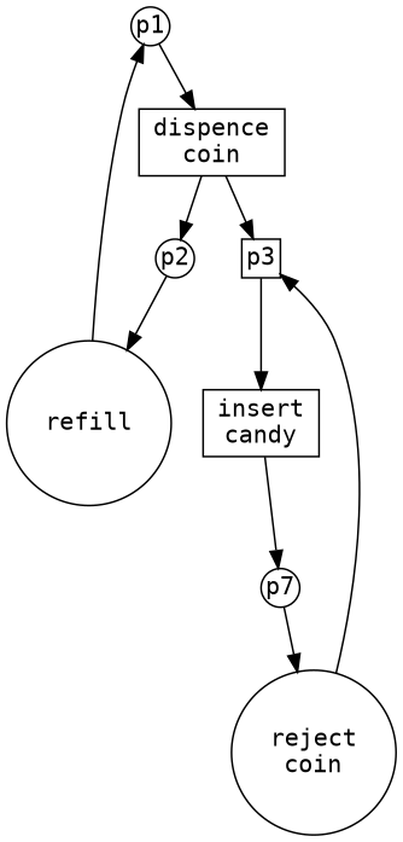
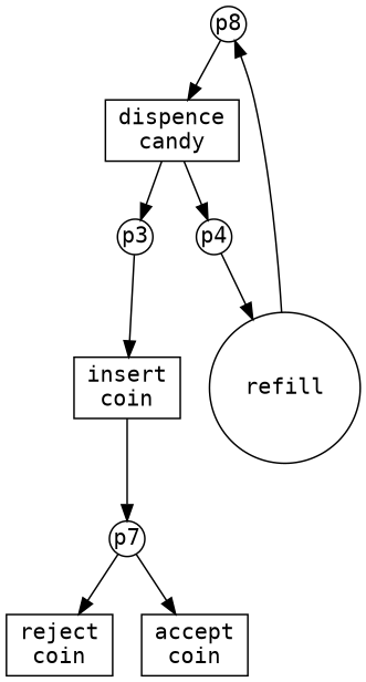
  digraph {
    fontname="DejaVu Sans Mono"
    normalize=true
    node [fontname="DejaVu Sans Mono" shape=circle]
    edge [fontname="DejaVu Sans Mono"]
-   p1 [fixedsize=true height=.3 width=.3]
-   p2 [fixedsize=true height=.3 width=.3]
-   p3 [fixedsize=true height=.3 shape=box width=.3]
+   p1 [fixedsize=true height=.3 width=.3 label=p8]
+   p2 [fixedsize=true height=.3 width=.3 label=p4]
+   p3 [fixedsize=true height=.3 width=.3]
    n4 [fixedsize=true height=.3 label=p7 width=.3]
    refill [height=0.4 width=.4]
-   n6 [height=0.4 label="dispence\ncoin" shape=rect width=.4]
-   n7 [height=0.4 label="reject\ncoin" width=.4]
-   n8 [height=0.4 label="insert\ncandy" shape=rect width=.4]
+   n6 [height=0.4 label="dispence\ncandy" shape=rect width=.4]
+   n7 [height=0.4 label="reject\ncoin" shape=rect width=.4]
+   n8 [height=0.4 label="insert\ncoin" shape=rect width=.4]
+   n9 [height=0.4 label="accept\ncoin" shape=rect width=.4]
    subgraph sub_1 {
      p1
      p2
      p3
      n4
    }
    subgraph sub_2 {
      refill
      n6
      n7
      n8
+     n9
    }
    p1 -> n6
    p2 -> refill
    p3 -> n8
    n4 -> n7
+   n4 -> n9
    refill -> p1
    n6 -> p2
    n6 -> p3
-   n7 -> p3
    n8 -> n4
  }
